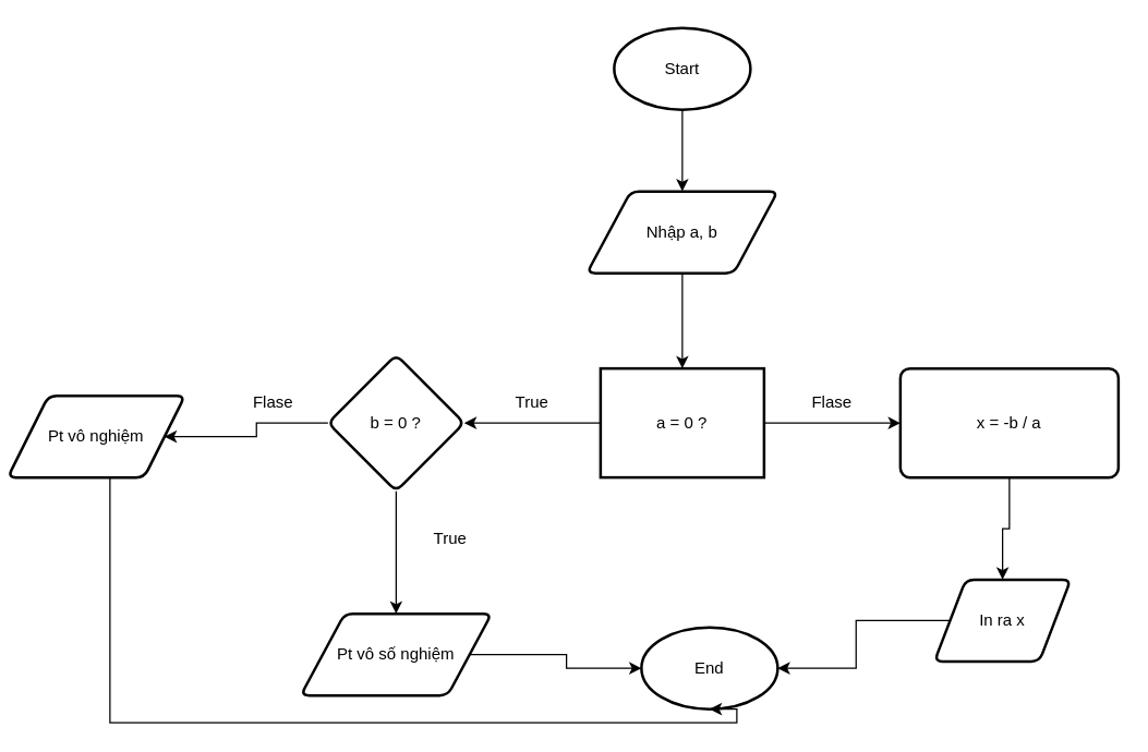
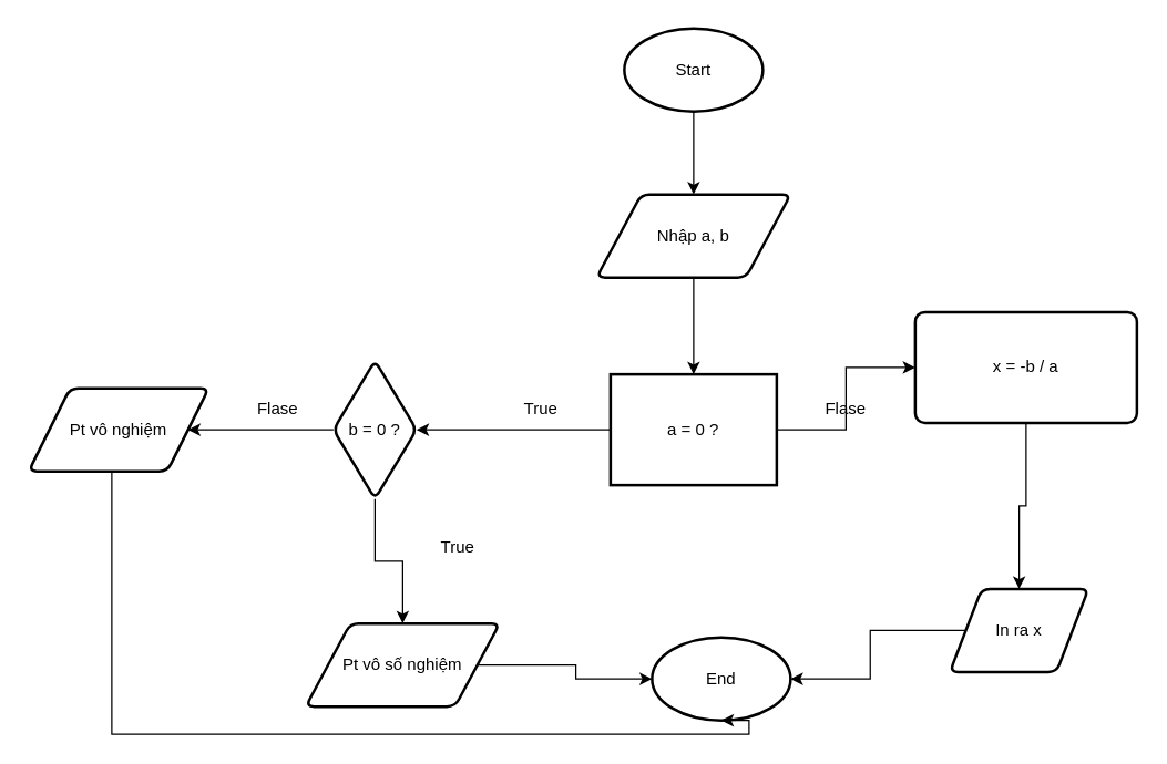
  <mxCell id="0" />
  <mxCell id="1" parent="0" />
  <mxCell id="2" value="" style="edgeStyle=orthogonalEdgeStyle;rounded=0;orthogonalLoop=1;jettySize=auto;html=1;" edge="1" parent="1" source="3" target="5"><mxGeometry relative="1" as="geometry" /></mxCell>
  <mxCell id="3" value="Start" style="strokeWidth=2;html=1;shape=mxgraph.flowchart.start_1;whiteSpace=wrap;" vertex="1" parent="1"><mxGeometry x="450" y="20" width="100" height="60" as="geometry" /></mxCell>
  <mxCell id="4" value="" style="edgeStyle=orthogonalEdgeStyle;rounded=0;orthogonalLoop=1;jettySize=auto;html=1;" edge="1" parent="1" source="5" target="8"><mxGeometry relative="1" as="geometry" /></mxCell>
  <mxCell id="5" value="Nhập a, b" style="shape=parallelogram;html=1;strokeWidth=2;perimeter=parallelogramPerimeter;whiteSpace=wrap;rounded=1;arcSize=12;size=0.23;" vertex="1" parent="1"><mxGeometry x="430" y="140" width="140" height="60" as="geometry" /></mxCell>
  <mxCell id="6" value="" style="edgeStyle=orthogonalEdgeStyle;rounded=0;orthogonalLoop=1;jettySize=auto;html=1;" edge="1" parent="1" source="8" target="11"><mxGeometry relative="1" as="geometry" /></mxCell>
  <mxCell id="7" value="" style="edgeStyle=orthogonalEdgeStyle;rounded=0;orthogonalLoop=1;jettySize=auto;html=1;" edge="1" parent="1" source="8" target="18"><mxGeometry relative="1" as="geometry" /></mxCell>
  <mxCell id="8" value="a = 0 ?" style="whiteSpace=wrap;html=1;strokeWidth=2;arcSize=12;rounded=0;" vertex="1" parent="1"><mxGeometry x="440" y="270" width="120" height="80" as="geometry" /></mxCell>
  <mxCell id="9" value="" style="edgeStyle=orthogonalEdgeStyle;rounded=0;orthogonalLoop=1;jettySize=auto;html=1;" edge="1" parent="1" source="11" target="13"><mxGeometry relative="1" as="geometry" /></mxCell>
  <mxCell id="10" value="" style="edgeStyle=orthogonalEdgeStyle;rounded=0;orthogonalLoop=1;jettySize=auto;html=1;" edge="1" parent="1" source="11" target="15"><mxGeometry relative="1" as="geometry" /></mxCell>
- <mxCell id="11" value="b = 0 ?" style="rhombus;whiteSpace=wrap;html=1;strokeWidth=2;rounded=1;arcSize=12;" vertex="1" parent="1"><mxGeometry x="240" y="260" width="100" height="100" as="geometry" /></mxCell>
+ <mxCell id="11" value="b = 0 ?" style="rhombus;whiteSpace=wrap;html=1;strokeWidth=2;rounded=1;arcSize=12;" vertex="1" parent="1"><mxGeometry x="240" y="260" width="60" height="100" as="geometry" /></mxCell>
  <mxCell id="12" value="True" style="text;html=1;align=center;verticalAlign=middle;whiteSpace=wrap;rounded=0;container=1;" vertex="1" parent="1"><mxGeometry x="360" y="280" width="60" height="30" as="geometry" /></mxCell>
  <mxCell id="13" value="Pt vô số nghiệm" style="shape=parallelogram;html=1;strokeWidth=2;perimeter=parallelogramPerimeter;whiteSpace=wrap;rounded=1;arcSize=12;size=0.23;" vertex="1" parent="1"><mxGeometry x="220" y="450" width="140" height="60" as="geometry" /></mxCell>
  <mxCell id="14" value="True" style="text;html=1;align=center;verticalAlign=middle;whiteSpace=wrap;rounded=0;" vertex="1" parent="1"><mxGeometry x="300" y="380" width="60" height="30" as="geometry" /></mxCell>
- <mxCell id="15" value="Pt vô nghiệm" style="shape=parallelogram;html=1;strokeWidth=2;perimeter=parallelogramPerimeter;whiteSpace=wrap;rounded=1;arcSize=12;size=0.23;" vertex="1" parent="1"><mxGeometry x="5" y="290" width="130" height="60" as="geometry" /></mxCell>
+ <mxCell id="15" value="Pt vô nghiệm" style="shape=parallelogram;html=1;strokeWidth=2;perimeter=parallelogramPerimeter;whiteSpace=wrap;rounded=1;arcSize=12;size=0.23;" vertex="1" parent="1"><mxGeometry x="20" y="280" width="130" height="60" as="geometry" /></mxCell>
  <mxCell id="16" value="Flase" style="text;html=1;align=center;verticalAlign=middle;whiteSpace=wrap;rounded=0;" vertex="1" parent="1"><mxGeometry x="170" y="280" width="60" height="30" as="geometry" /></mxCell>
  <mxCell id="17" value="" style="edgeStyle=orthogonalEdgeStyle;rounded=0;orthogonalLoop=1;jettySize=auto;html=1;" edge="1" parent="1" source="18" target="21"><mxGeometry relative="1" as="geometry" /></mxCell>
- <mxCell id="18" value="x = -b / a" style="rounded=1;whiteSpace=wrap;html=1;absoluteArcSize=1;arcSize=14;strokeWidth=2;" vertex="1" parent="1"><mxGeometry x="660" y="270" width="160" height="80" as="geometry" /></mxCell>
+ <mxCell id="18" value="x = -b / a" style="rounded=1;whiteSpace=wrap;html=1;absoluteArcSize=1;arcSize=14;strokeWidth=2;" vertex="1" parent="1"><mxGeometry x="660" y="225" width="160" height="80" as="geometry" /></mxCell>
  <mxCell id="19" value="Flase" style="text;html=1;align=center;verticalAlign=middle;whiteSpace=wrap;rounded=0;" vertex="1" parent="1"><mxGeometry x="580" y="280" width="60" height="30" as="geometry" /></mxCell>
  <mxCell id="20" style="edgeStyle=orthogonalEdgeStyle;rounded=0;orthogonalLoop=1;jettySize=auto;html=1;" edge="1" parent="1" source="21" target="22"><mxGeometry relative="1" as="geometry" /></mxCell>
  <mxCell id="21" value="In ra x" style="shape=parallelogram;html=1;strokeWidth=2;perimeter=parallelogramPerimeter;whiteSpace=wrap;rounded=1;arcSize=12;size=0.23;" vertex="1" parent="1"><mxGeometry x="685" y="425" width="100" height="60" as="geometry" /></mxCell>
  <mxCell id="22" value="End" style="strokeWidth=2;html=1;shape=mxgraph.flowchart.start_1;whiteSpace=wrap;" vertex="1" parent="1"><mxGeometry x="470" y="460" width="100" height="60" as="geometry" /></mxCell>
  <mxCell id="23" style="edgeStyle=orthogonalEdgeStyle;rounded=0;orthogonalLoop=1;jettySize=auto;html=1;entryX=0;entryY=0.5;entryDx=0;entryDy=0;entryPerimeter=0;" edge="1" parent="1" source="13" target="22"><mxGeometry relative="1" as="geometry" /></mxCell>
  <mxCell id="24" style="edgeStyle=orthogonalEdgeStyle;rounded=0;orthogonalLoop=1;jettySize=auto;html=1;entryX=0.5;entryY=1;entryDx=0;entryDy=0;entryPerimeter=0;" edge="1" parent="1" source="15" target="22"><mxGeometry relative="1" as="geometry"><Array as="points"><mxPoint x="80" y="530" /><mxPoint x="540" y="530" /></Array></mxGeometry></mxCell>
